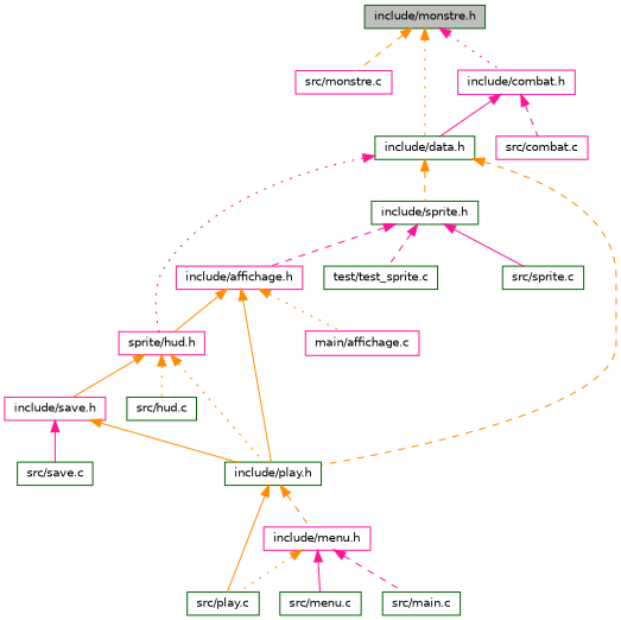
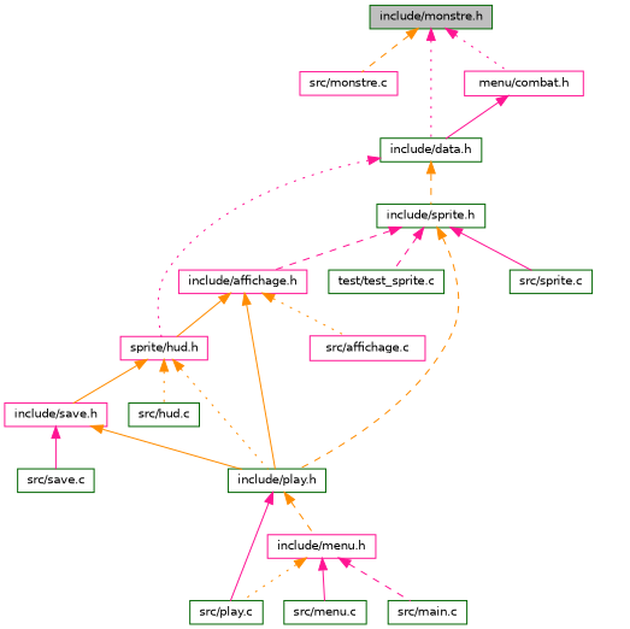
  digraph {
    node [color=darkgreen fillcolor=white fontname=Helvetica fontsize=10 shape=record style=filled]
    edge [color=darkorange dir=back fontname=Helvetica fontsize=10 labelfontname=Helvetica labelfontsize=10 style=solid]
    n1 [fillcolor=grey75 fontcolor=black height=0.2 label="include/monstre.h" width=0.4]
    n2 [color=deeppink height=0.2 label="src/monstre.c" width=0.4]
-   n3 [color=deeppink height=0.2 label="include/combat.h" width=0.4]
+   n3 [color=deeppink height=0.2 label="menu/combat.h" width=0.4]
    n4 [height=0.2 label="include/data.h" width=0.4]
-   n5 [color=deeppink height=0.2 label="src/combat.c" width=0.4]
    n6 [color=deeppink height=0.2 label="sprite/hud.h" width=0.4]
    n7 [height=0.2 label="include/play.h" width=0.4]
    n8 [height=0.2 label="include/sprite.h" width=0.4]
    n9 [height=0.2 label="src/hud.c" width=0.4]
    n10 [color=deeppink height=0.2 label="include/save.h" width=0.4]
    n11 [height=0.2 label="src/play.c" width=0.4]
    n12 [color=deeppink height=0.2 label="include/menu.h" width=0.4]
    n13 [height=0.2 label="src/sprite.c" width=0.4]
    n14 [height=0.2 label="test/test_sprite.c" width=0.4]
    n15 [color=deeppink height=0.2 label="include/affichage.h" width=0.4]
    n16 [height=0.2 label="src/save.c" width=0.4]
    n17 [height=0.2 label="src/main.c" width=0.4]
    n18 [height=0.2 label="src/menu.c" width=0.4]
-   n19 [color=deeppink height=0.2 label="main/affichage.c" width=0.4]
+   n19 [color=deeppink height=0.2 label="src/affichage.c" width=0.4]
    n1 -> n2 [style=dashed]
    n1 -> n3 [color=deeppink style=dotted]
-   n1 -> n4 [style=dotted]
+   n1 -> n4 [color=deeppink style=dotted]
    n3 -> n4 [color=deeppink]
-   n3 -> n5 [color=deeppink style=dashed]
    n4 -> n6 [color=deeppink style=dotted]
-   n4 -> n7 [style=dashed]
+   n8 -> n7 [style=dashed]
    n4 -> n8 [style=dashed]
    n6 -> n7 [style=dotted]
    n6 -> n9 [style=dotted]
    n6 -> n10
-   n7 -> n11
+   n7 -> n11 [color=deeppink]
    n7 -> n12 [style=dashed]
    n8 -> n13 [color=deeppink]
    n8 -> n14 [color=deeppink style=dashed]
    n8 -> n15 [color=deeppink style=dashed]
    n10 -> n7
    n10 -> n16 [color=deeppink]
    n12 -> n11 [style=dotted]
    n12 -> n17 [color=deeppink style=dashed]
    n12 -> n18 [color=deeppink]
    n15 -> n6
    n15 -> n7
    n15 -> n19 [style=dotted]
  }
